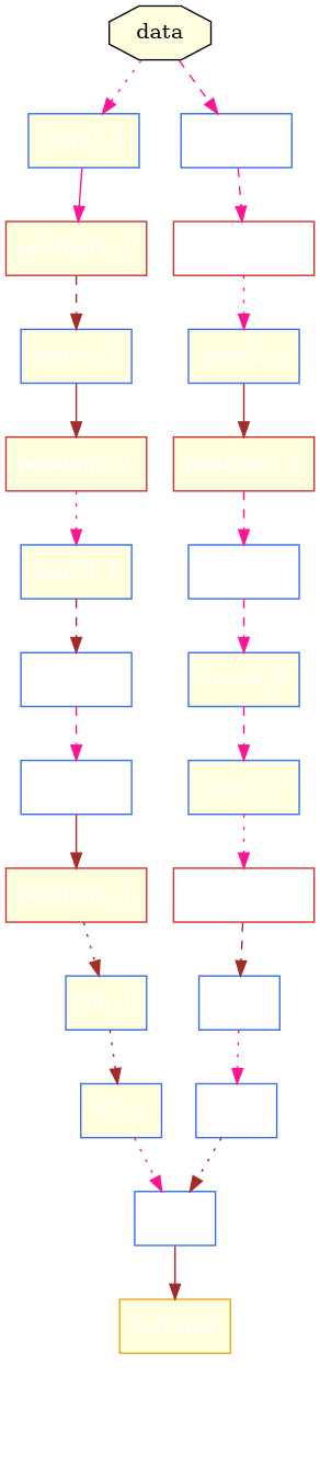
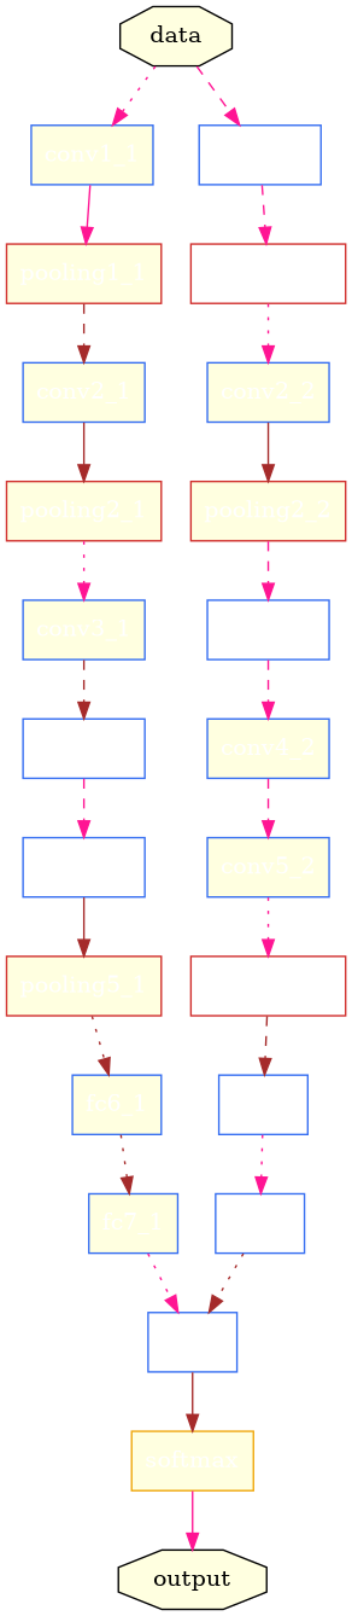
  digraph {
    node [shape=box style=filled fillcolor=lightyellow color="#346df1" fontcolor=white]
    edge [color=deeppink style=dotted]
    data [shape=octagon color="" fontcolor=""]
    conv1_1
    conv1_2 [fillcolor=white]
+   output [shape=octagon color="" fontcolor=""]
    pooling1_1 [color="#d02d2b"]
    conv2_1
    pooling2_1 [color="#d02d2b"]
    conv3_1
    conv4_1 [fillcolor=white]
    conv5_1 [fillcolor=white]
    pooling5_1 [color="#d02d2b"]
    fc6_1
    fc7_1
    fc8 [fillcolor=white]
    softmax [color="#efa609"]
    pooling1_2 [color="#d02d2b" fillcolor=white]
    conv2_2
    pooling2_2 [color="#d02d2b"]
    conv3_2 [fillcolor=white]
    conv4_2
    conv5_2
    pooling5_2 [color="#d02d2b" fillcolor=white]
    fc6_2 [fillcolor=white]
    fc7_2 [fillcolor=white]
    data -> conv1_1
    data -> conv1_2 [style=dashed]
    conv1_1 -> pooling1_1 [style=solid]
    conv1_2 -> pooling1_2 [style=dashed]
    pooling1_1 -> conv2_1 [color=brown style=dashed]
    conv2_1 -> pooling2_1 [color=brown style=solid]
    pooling2_1 -> conv3_1
    conv3_1 -> conv4_1 [color=brown style=dashed]
    conv4_1 -> conv5_1 [style=dashed]
    conv5_1 -> pooling5_1 [color=brown style=solid]
    pooling5_1 -> fc6_1 [color=brown]
    fc6_1 -> fc7_1 [color=brown]
    fc7_1 -> fc8
    fc8 -> softmax [color=brown style=solid]
+   softmax -> output [style=solid]
    pooling1_2 -> conv2_2
    conv2_2 -> pooling2_2 [color=brown style=solid]
    pooling2_2 -> conv3_2 [style=dashed]
    conv3_2 -> conv4_2 [style=dashed]
    conv4_2 -> conv5_2 [style=dashed]
    conv5_2 -> pooling5_2
    pooling5_2 -> fc6_2 [color=brown style=dashed]
    fc6_2 -> fc7_2
    fc7_2 -> fc8 [color=brown]
  }
